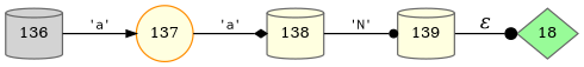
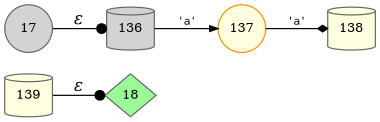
  digraph {
    rankdir=LR
    node [color=gray40 fillcolor=lightyellow fixedsize=true fontsize=11 shape=cylinder style=filled peripheries=1]
    edge [arrowhead=dot fontname=Courier arrowsize=.7 fontsize=11]
    n1 [fillcolor=palegreen label=18 shape=diamond width=.6 peripheries=""]
+   n2 [fillcolor=lightgrey label=17 shape=circle width=.55]
    n3 [fillcolor=lightgrey label=136 width=.55]
    n4 [color=darkorange label=137 shape=circle width=.55]
    n5 [label=138 width=.55]
    n6 [label=139 width=.55]
+   n2 -> n3 [fontname="Times-Italic" label="&epsilon;" arrowsize="" fontsize=""]
    n3 -> n4 [arrowhead=normal label="'a'"]
    n4 -> n5 [arrowhead=diamond label="'a'"]
-   n5 -> n6 [label="'N'"]
    n6 -> n1 [fontname="Times-Italic" label="&epsilon;" arrowsize="" fontsize=""]
  }
